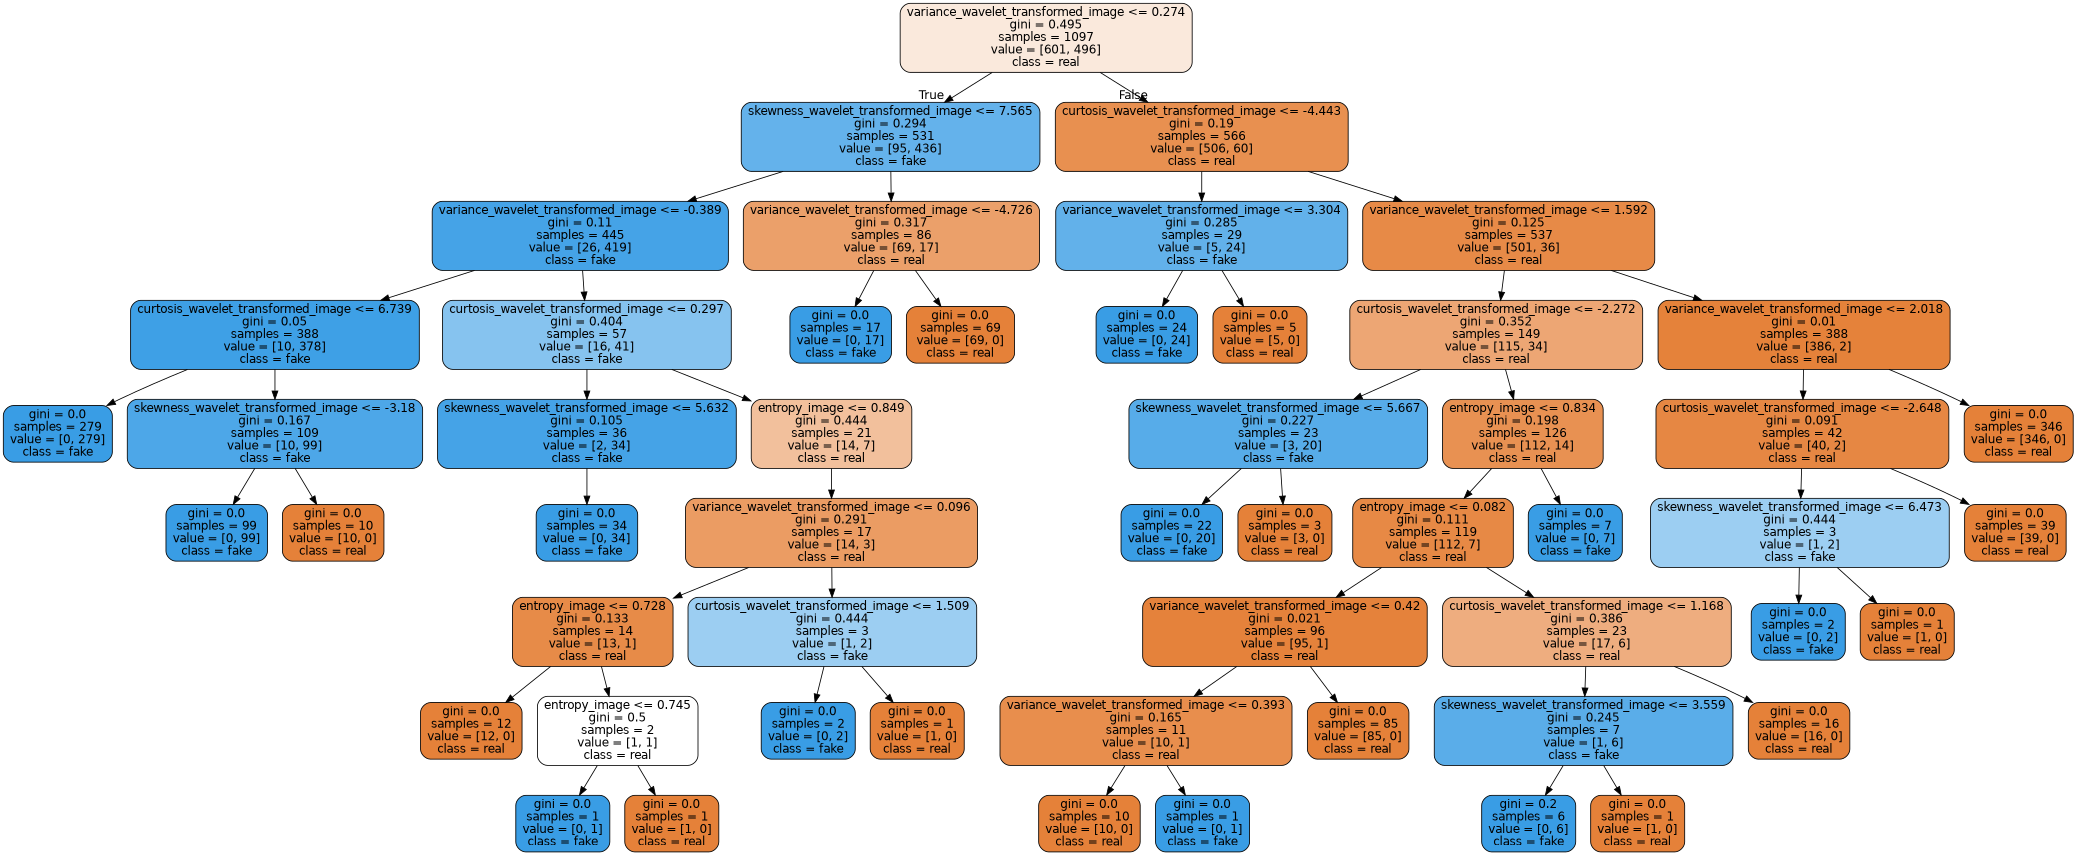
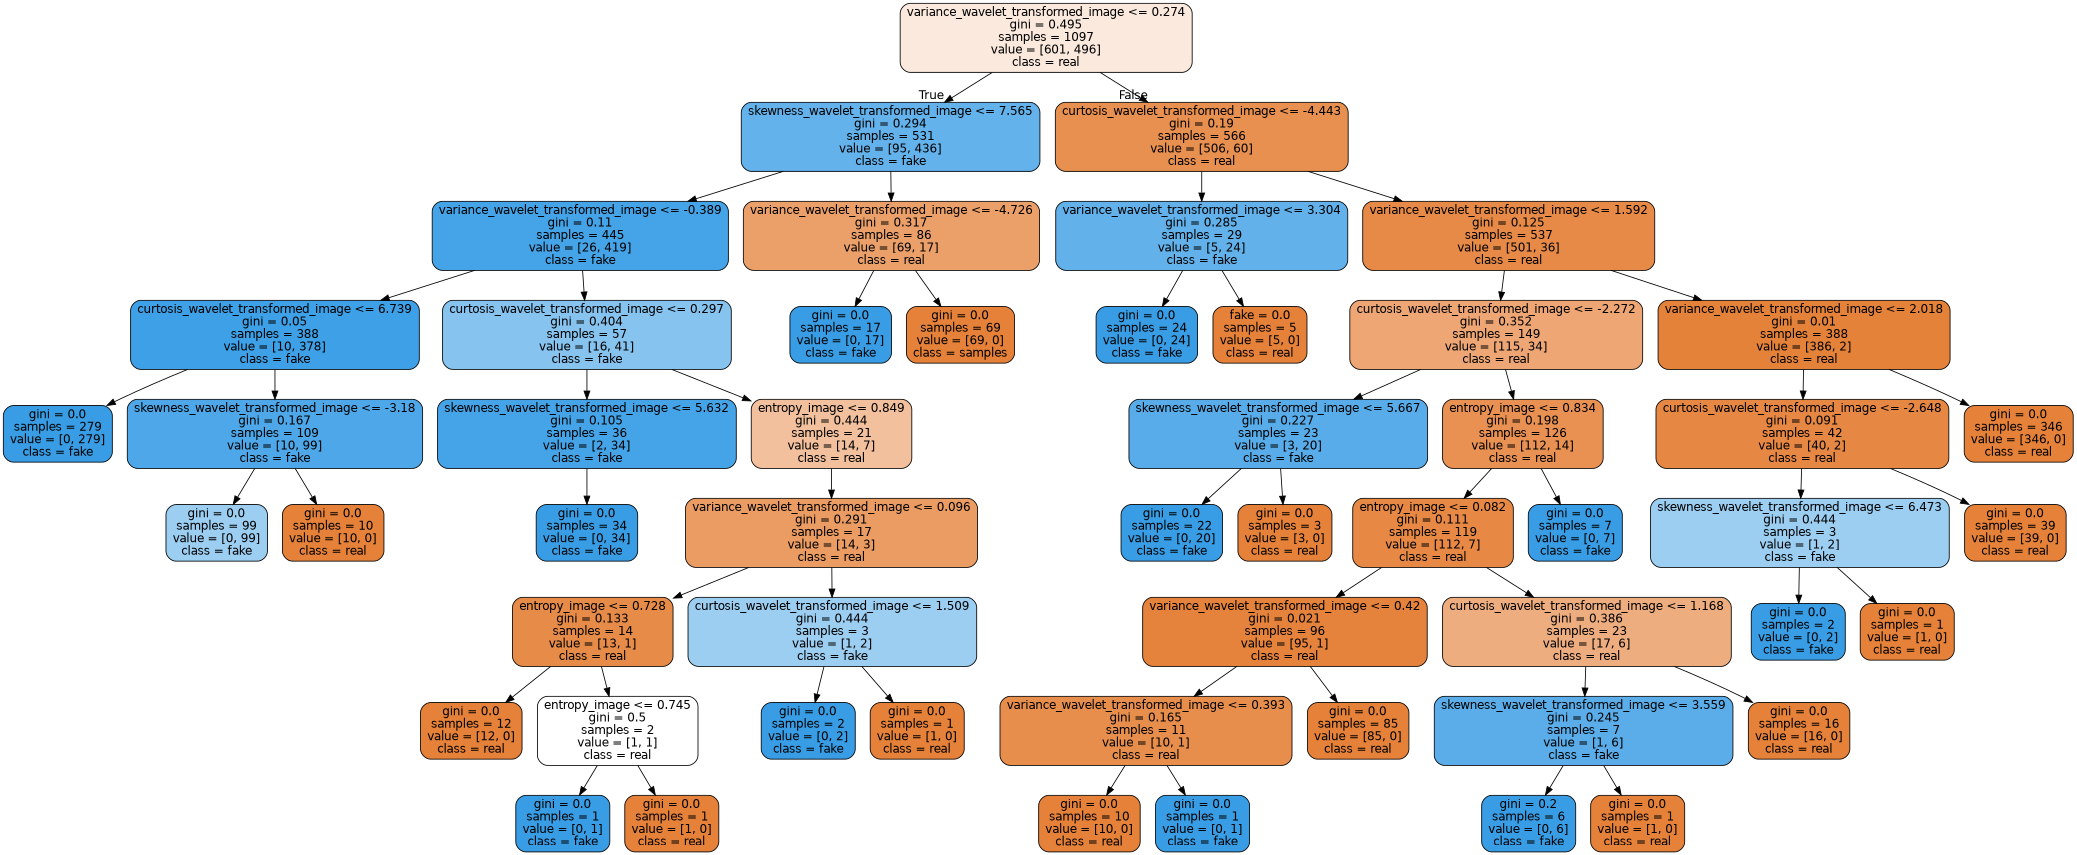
  digraph {
    node [color=black fillcolor="#e58139" fontname=helvetica shape=box style="filled, rounded"]
    edge [fontname=helvetica]
    n1 [fillcolor="#fae9dc" label="variance_wavelet_transformed_image <= 0.274\ngini = 0.495\nsamples = 1097\nvalue = [601, 496]\nclass = real"]
    n2 [fillcolor="#64b2eb" label="skewness_wavelet_transformed_image <= 7.565\ngini = 0.294\nsamples = 531\nvalue = [95, 436]\nclass = fake"]
    n3 [fillcolor="#e89050" label="curtosis_wavelet_transformed_image <= -4.443\ngini = 0.19\nsamples = 566\nvalue = [506, 60]\nclass = real"]
    n4 [fillcolor="#45a3e7" label="variance_wavelet_transformed_image <= -0.389\ngini = 0.11\nsamples = 445\nvalue = [26, 419]\nclass = fake"]
    n5 [fillcolor="#eba06a" label="variance_wavelet_transformed_image <= -4.726\ngini = 0.317\nsamples = 86\nvalue = [69, 17]\nclass = real"]
    n6 [fillcolor="#62b1ea" label="variance_wavelet_transformed_image <= 3.304\ngini = 0.285\nsamples = 29\nvalue = [5, 24]\nclass = fake"]
    n7 [fillcolor="#e78a47" label="variance_wavelet_transformed_image <= 1.592\ngini = 0.125\nsamples = 537\nvalue = [501, 36]\nclass = real"]
    n8 [fillcolor="#3ea0e6" label="curtosis_wavelet_transformed_image <= 6.739\ngini = 0.05\nsamples = 388\nvalue = [10, 378]\nclass = fake"]
    n9 [fillcolor="#86c3ef" label="curtosis_wavelet_transformed_image <= 0.297\ngini = 0.404\nsamples = 57\nvalue = [16, 41]\nclass = fake"]
    n10 [fillcolor="#399de5" label="gini = 0.0\nsamples = 17\nvalue = [0, 17]\nclass = fake"]
-   n11 [label="gini = 0.0\nsamples = 69\nvalue = [69, 0]\nclass = real"]
+   n11 [label="gini = 0.0\nsamples = 69\nvalue = [69, 0]\nclass = samples"]
    n12 [fillcolor="#399de5" label="gini = 0.0\nsamples = 279\nvalue = [0, 279]\nclass = fake"]
    n13 [fillcolor="#4da7e8" label="skewness_wavelet_transformed_image <= -3.18\ngini = 0.167\nsamples = 109\nvalue = [10, 99]\nclass = fake"]
    n14 [fillcolor="#45a3e7" label="skewness_wavelet_transformed_image <= 5.632\ngini = 0.105\nsamples = 36\nvalue = [2, 34]\nclass = fake"]
    n15 [fillcolor="#f2c09c" label="entropy_image <= 0.849\ngini = 0.444\nsamples = 21\nvalue = [14, 7]\nclass = real"]
-   n16 [fillcolor="#399de5" label="gini = 0.0\nsamples = 99\nvalue = [0, 99]\nclass = fake"]
+   n16 [fillcolor="#9ccef2" label="gini = 0.0\nsamples = 99\nvalue = [0, 99]\nclass = fake"]
    n17 [label="gini = 0.0\nsamples = 10\nvalue = [10, 0]\nclass = real"]
    n18 [fillcolor="#399de5" label="gini = 0.0\nsamples = 34\nvalue = [0, 34]\nclass = fake"]
    n19 [fillcolor="#eb9c63" label="variance_wavelet_transformed_image <= 0.096\ngini = 0.291\nsamples = 17\nvalue = [14, 3]\nclass = real"]
    n20 [fillcolor="#e78b48" label="entropy_image <= 0.728\ngini = 0.133\nsamples = 14\nvalue = [13, 1]\nclass = real"]
    n21 [fillcolor="#9ccef2" label="curtosis_wavelet_transformed_image <= 1.509\ngini = 0.444\nsamples = 3\nvalue = [1, 2]\nclass = fake"]
    n22 [label="gini = 0.0\nsamples = 12\nvalue = [12, 0]\nclass = real"]
    n23 [fillcolor="#ffffff" label="entropy_image <= 0.745\ngini = 0.5\nsamples = 2\nvalue = [1, 1]\nclass = real"]
    n24 [fillcolor="#399de5" label="gini = 0.0\nsamples = 2\nvalue = [0, 2]\nclass = fake"]
    n25 [label="gini = 0.0\nsamples = 1\nvalue = [1, 0]\nclass = real"]
    n26 [fillcolor="#399de5" label="gini = 0.0\nsamples = 1\nvalue = [0, 1]\nclass = fake"]
    n27 [label="gini = 0.0\nsamples = 1\nvalue = [1, 0]\nclass = real"]
    n28 [fillcolor="#399de5" label="gini = 0.0\nsamples = 24\nvalue = [0, 24]\nclass = fake"]
-   n29 [label="gini = 0.0\nsamples = 5\nvalue = [5, 0]\nclass = real"]
+   n29 [label="fake = 0.0\nsamples = 5\nvalue = [5, 0]\nclass = real"]
    n30 [fillcolor="#eda674" label="curtosis_wavelet_transformed_image <= -2.272\ngini = 0.352\nsamples = 149\nvalue = [115, 34]\nclass = real"]
    n31 [fillcolor="#e5823a" label="variance_wavelet_transformed_image <= 2.018\ngini = 0.01\nsamples = 388\nvalue = [386, 2]\nclass = real"]
    n32 [fillcolor="#57ace9" label="skewness_wavelet_transformed_image <= 5.667\ngini = 0.227\nsamples = 23\nvalue = [3, 20]\nclass = fake"]
    n33 [fillcolor="#e89152" label="entropy_image <= 0.834\ngini = 0.198\nsamples = 126\nvalue = [112, 14]\nclass = real"]
    n34 [fillcolor="#e68743" label="curtosis_wavelet_transformed_image <= -2.648\ngini = 0.091\nsamples = 42\nvalue = [40, 2]\nclass = real"]
    n35 [label="gini = 0.0\nsamples = 346\nvalue = [346, 0]\nclass = real"]
    n36 [fillcolor="#399de5" label="gini = 0.0\nsamples = 22\nvalue = [0, 20]\nclass = fake"]
    n37 [label="gini = 0.0\nsamples = 3\nvalue = [3, 0]\nclass = real"]
    n38 [fillcolor="#e78945" label="entropy_image <= 0.082\ngini = 0.111\nsamples = 119\nvalue = [112, 7]\nclass = real"]
    n39 [fillcolor="#399de5" label="gini = 0.0\nsamples = 7\nvalue = [0, 7]\nclass = fake"]
    n40 [fillcolor="#e5823b" label="variance_wavelet_transformed_image <= 0.42\ngini = 0.021\nsamples = 96\nvalue = [95, 1]\nclass = real"]
    n41 [fillcolor="#eead7f" label="curtosis_wavelet_transformed_image <= 1.168\ngini = 0.386\nsamples = 23\nvalue = [17, 6]\nclass = real"]
    n42 [fillcolor="#e88e4d" label="variance_wavelet_transformed_image <= 0.393\ngini = 0.165\nsamples = 11\nvalue = [10, 1]\nclass = real"]
    n43 [label="gini = 0.0\nsamples = 85\nvalue = [85, 0]\nclass = real"]
    n44 [fillcolor="#5aade9" label="skewness_wavelet_transformed_image <= 3.559\ngini = 0.245\nsamples = 7\nvalue = [1, 6]\nclass = fake"]
    n45 [label="gini = 0.0\nsamples = 16\nvalue = [16, 0]\nclass = real"]
    n46 [label="gini = 0.0\nsamples = 10\nvalue = [10, 0]\nclass = real"]
    n47 [fillcolor="#399de5" label="gini = 0.0\nsamples = 1\nvalue = [0, 1]\nclass = fake"]
    n48 [fillcolor="#399de5" label="gini = 0.2\nsamples = 6\nvalue = [0, 6]\nclass = fake"]
    n49 [label="gini = 0.0\nsamples = 1\nvalue = [1, 0]\nclass = real"]
    n50 [fillcolor="#9ccef2" label="skewness_wavelet_transformed_image <= 6.473\ngini = 0.444\nsamples = 3\nvalue = [1, 2]\nclass = fake"]
    n51 [label="gini = 0.0\nsamples = 39\nvalue = [39, 0]\nclass = real"]
    n52 [fillcolor="#399de5" label="gini = 0.0\nsamples = 2\nvalue = [0, 2]\nclass = fake"]
    n53 [label="gini = 0.0\nsamples = 1\nvalue = [1, 0]\nclass = real"]
    n1 -> n2 [headlabel=True labelangle=45 labeldistance=2.5]
    n1 -> n3 [headlabel=False labelangle=-45 labeldistance=2.5]
    n2 -> n4
    n2 -> n5
    n3 -> n6
    n3 -> n7
    n4 -> n8
    n4 -> n9
    n5 -> n10
    n5 -> n11
    n6 -> n28
    n6 -> n29
    n7 -> n30
    n7 -> n31
    n8 -> n12
    n8 -> n13
    n9 -> n14
    n9 -> n15
    n13 -> n16
    n13 -> n17
    n14 -> n18
    n15 -> n19
    n19 -> n20
    n19 -> n21
    n20 -> n22
    n20 -> n23
    n21 -> n24
    n21 -> n25
    n23 -> n26
    n23 -> n27
    n30 -> n32
    n30 -> n33
    n31 -> n34
    n31 -> n35
    n32 -> n36
    n32 -> n37
    n33 -> n38
    n33 -> n39
    n34 -> n50
    n34 -> n51
    n38 -> n40
    n38 -> n41
    n40 -> n42
    n40 -> n43
    n41 -> n44
    n41 -> n45
    n42 -> n46
    n42 -> n47
    n44 -> n48
    n44 -> n49
    n50 -> n52
    n50 -> n53
  }
